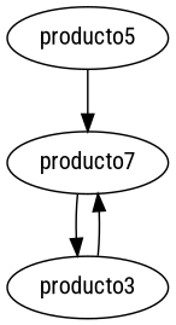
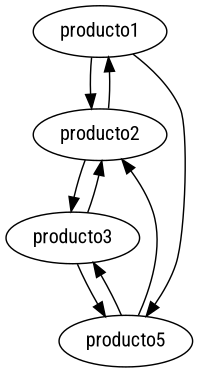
  digraph {
    fontname="Roboto Condensed"
    node [fontname="Roboto Condensed"]
    edge [fontname="Roboto Condensed"]
-   producto2 [label=producto7]
+   producto1
+   producto2
    producto5
    producto3
+   producto1 -> producto2
+   producto1 -> producto5
+   producto2 -> producto1
    producto2 -> producto3
    producto5 -> producto2
+   producto5 -> producto3
    producto3 -> producto2
+   producto3 -> producto5
  }
